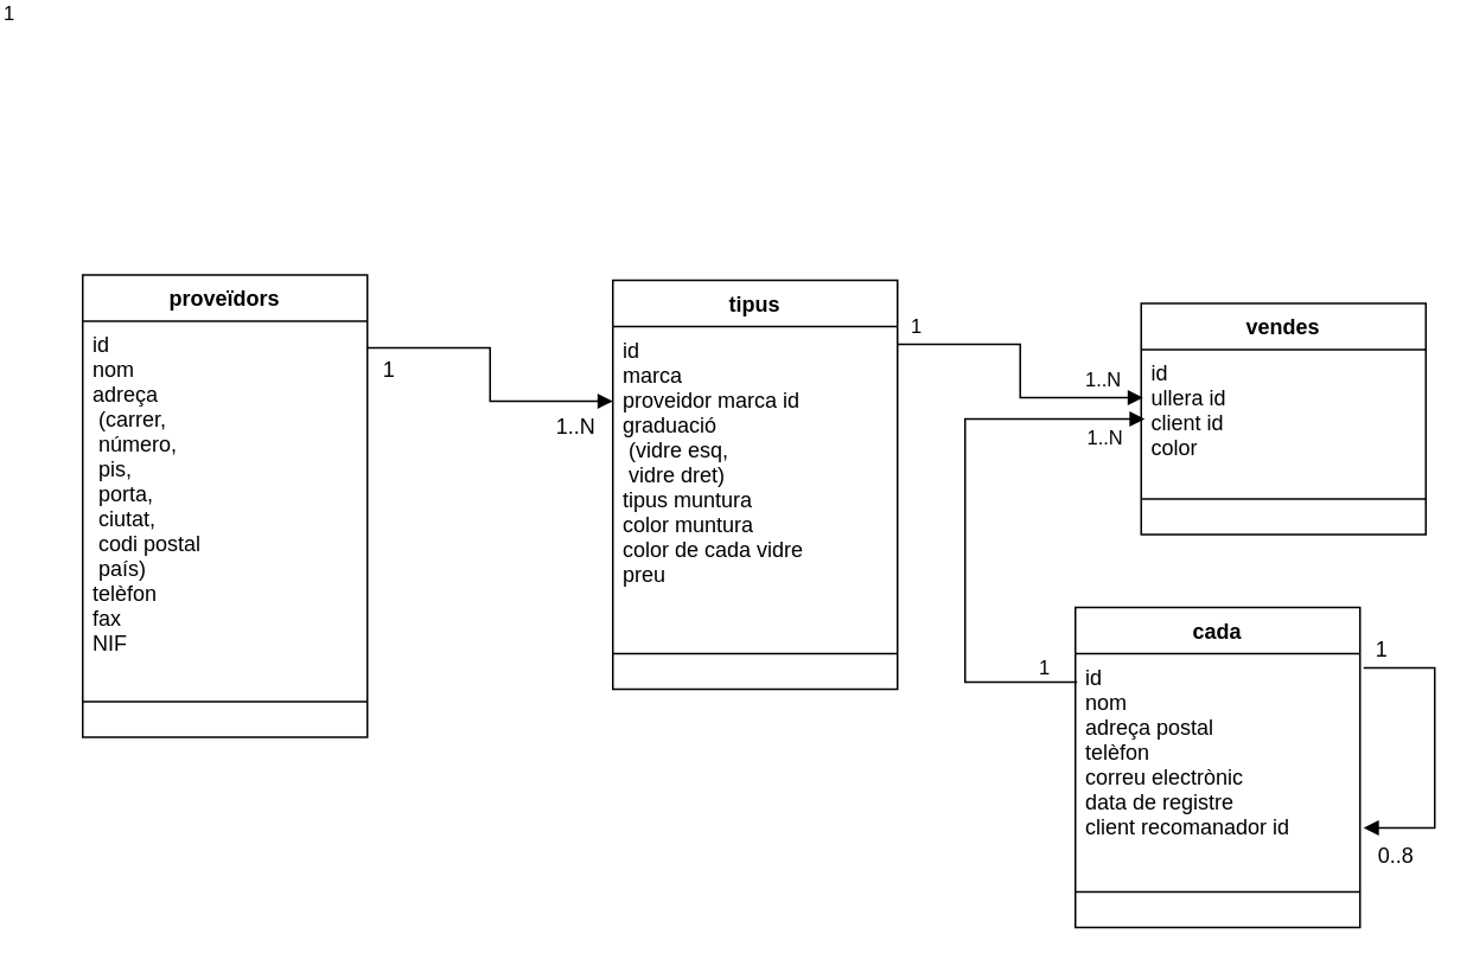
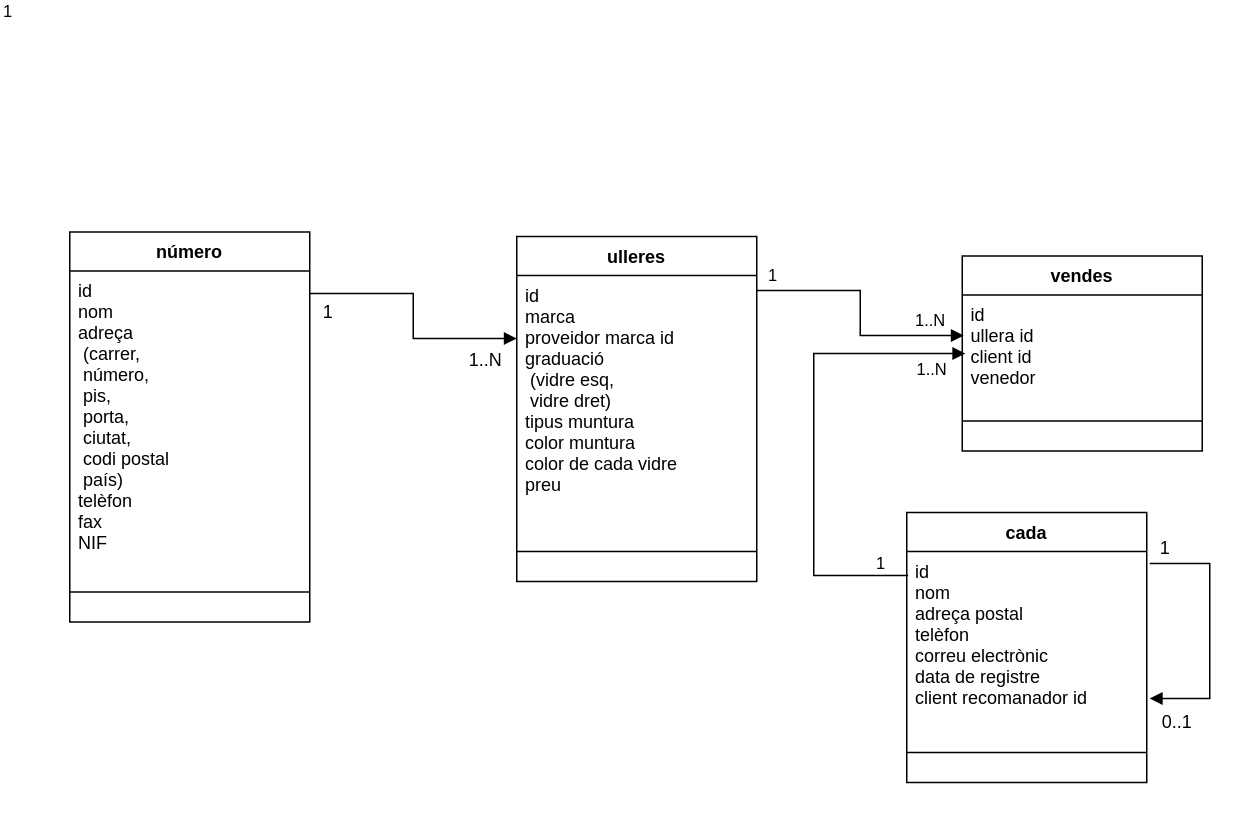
  <mxCell id="0" />
  <mxCell id="1" parent="0" />
- <mxCell id="2" value="proveïdors" style="swimlane;fontStyle=1;align=center;verticalAlign=top;childLayout=stackLayout;horizontal=1;startSize=26;horizontalStack=0;resizeParent=1;resizeParentMax=0;resizeLast=0;collapsible=1;marginBottom=0;" parent="1" vertex="1"><mxGeometry x="20" y="20" width="160" height="260" as="geometry" /></mxCell>
+ <mxCell id="2" value="número" style="swimlane;fontStyle=1;align=center;verticalAlign=top;childLayout=stackLayout;horizontal=1;startSize=26;horizontalStack=0;resizeParent=1;resizeParentMax=0;resizeLast=0;collapsible=1;marginBottom=0;" parent="1" vertex="1"><mxGeometry x="20" y="20" width="160" height="260" as="geometry" /></mxCell>
  <mxCell id="3" value="id&#10;nom&#10;adreça&#10;  (carrer, &#10;  número, &#10;  pis, &#10;  porta, &#10;  ciutat, &#10;  codi postal &#10;  país)&#10;telèfon&#10;fax&#10;NIF" style="text;strokeColor=none;fillColor=none;align=left;verticalAlign=top;spacingLeft=4;spacingRight=4;overflow=hidden;rotatable=0;points=[[0,0.5],[1,0.5]];portConstraint=eastwest;" parent="2" vertex="1"><mxGeometry y="26" width="160" height="194" as="geometry" /></mxCell>
  <mxCell id="4" value="" style="line;strokeWidth=1;fillColor=none;align=left;verticalAlign=middle;spacingTop=-1;spacingLeft=3;spacingRight=3;rotatable=0;labelPosition=right;points=[];portConstraint=eastwest;" parent="2" vertex="1"><mxGeometry y="220" width="160" height="40" as="geometry" /></mxCell>
  <mxCell id="5" value="vendes" style="swimlane;fontStyle=1;align=center;verticalAlign=top;childLayout=stackLayout;horizontal=1;startSize=26;horizontalStack=0;resizeParent=1;resizeParentMax=0;resizeLast=0;collapsible=1;marginBottom=0;" parent="1" vertex="1"><mxGeometry x="615" y="36" width="160" height="130" as="geometry" /></mxCell>
- <mxCell id="6" value="id&#10;ullera id&#10;client id&#10;color" style="text;strokeColor=none;fillColor=none;align=left;verticalAlign=top;spacingLeft=4;spacingRight=4;overflow=hidden;rotatable=0;points=[[0,0.5],[1,0.5]];portConstraint=eastwest;" parent="5" vertex="1"><mxGeometry y="26" width="160" height="64" as="geometry" /></mxCell>
+ <mxCell id="6" value="id&#10;ullera id&#10;client id&#10;venedor" style="text;strokeColor=none;fillColor=none;align=left;verticalAlign=top;spacingLeft=4;spacingRight=4;overflow=hidden;rotatable=0;points=[[0,0.5],[1,0.5]];portConstraint=eastwest;" parent="5" vertex="1"><mxGeometry y="26" width="160" height="64" as="geometry" /></mxCell>
  <mxCell id="7" value="" style="line;strokeWidth=1;fillColor=none;align=left;verticalAlign=middle;spacingTop=-1;spacingLeft=3;spacingRight=3;rotatable=0;labelPosition=right;points=[];portConstraint=eastwest;" parent="5" vertex="1"><mxGeometry y="90" width="160" height="40" as="geometry" /></mxCell>
  <mxCell id="8" value="" style="endArrow=block;endFill=1;html=1;edgeStyle=orthogonalEdgeStyle;align=left;verticalAlign=top;rounded=0;" parent="1" source="3" edge="1"><mxGeometry x="-1" relative="1" as="geometry"><mxPoint x="208" y="61" as="sourcePoint" /><mxPoint x="318" y="91" as="targetPoint" /><Array as="points"><mxPoint x="249" y="61" /><mxPoint x="249" y="91" /></Array></mxGeometry></mxCell>
  <mxCell id="9" value="1" style="edgeLabel;resizable=0;html=1;align=left;verticalAlign=bottom;" parent="8" connectable="0" vertex="1"><mxGeometry x="-1" relative="1" as="geometry"><mxPoint x="-206" y="-180" as="offset" /></mxGeometry></mxCell>
  <mxCell id="10" value="1..N" style="text;html=1;resizable=0;autosize=1;align=center;verticalAlign=middle;points=[];fillColor=none;strokeColor=none;rounded=0;" parent="1" vertex="1"><mxGeometry x="277" y="96" width="40" height="20" as="geometry" /></mxCell>
  <mxCell id="11" value="1" style="text;html=1;resizable=0;autosize=1;align=center;verticalAlign=middle;points=[];fillColor=none;strokeColor=none;rounded=0;" parent="1" vertex="1"><mxGeometry x="181.92" y="64.03" width="20" height="20" as="geometry" /></mxCell>
- <mxCell id="12" value="tipus" style="swimlane;fontStyle=1;align=center;verticalAlign=top;childLayout=stackLayout;horizontal=1;startSize=26;horizontalStack=0;resizeParent=1;resizeParentMax=0;resizeLast=0;collapsible=1;marginBottom=0;" parent="1" vertex="1"><mxGeometry x="318" y="23" width="160" height="230" as="geometry" /></mxCell>
+ <mxCell id="12" value="ulleres" style="swimlane;fontStyle=1;align=center;verticalAlign=top;childLayout=stackLayout;horizontal=1;startSize=26;horizontalStack=0;resizeParent=1;resizeParentMax=0;resizeLast=0;collapsible=1;marginBottom=0;" parent="1" vertex="1"><mxGeometry x="318" y="23" width="160" height="230" as="geometry" /></mxCell>
  <mxCell id="13" value="id&#10;marca&#10;proveidor marca id &#10;graduació &#10;  (vidre esq,&#10;  vidre dret)&#10;tipus muntura &#10;color muntura&#10;color de cada vidre&#10;preu" style="text;strokeColor=none;fillColor=none;align=left;verticalAlign=top;spacingLeft=4;spacingRight=4;overflow=hidden;rotatable=0;points=[[0,0.5],[1,0.5]];portConstraint=eastwest;" parent="12" vertex="1"><mxGeometry y="26" width="160" height="164" as="geometry" /></mxCell>
  <mxCell id="14" value="" style="line;strokeWidth=1;fillColor=none;align=left;verticalAlign=middle;spacingTop=-1;spacingLeft=3;spacingRight=3;rotatable=0;labelPosition=right;points=[];portConstraint=eastwest;" parent="12" vertex="1"><mxGeometry y="190" width="160" height="40" as="geometry" /></mxCell>
  <mxCell id="15" value="" style="endArrow=block;endFill=1;html=1;edgeStyle=orthogonalEdgeStyle;align=left;verticalAlign=top;rounded=0;" parent="1" edge="1"><mxGeometry x="-1" relative="1" as="geometry"><mxPoint x="740" y="241.03" as="sourcePoint" /><mxPoint x="740" y="331" as="targetPoint" /><Array as="points"><mxPoint x="780" y="241" /><mxPoint x="780" y="331" /><mxPoint x="740" y="331" /></Array></mxGeometry></mxCell>
  <mxCell id="16" value="1" style="text;html=1;resizable=0;autosize=1;align=center;verticalAlign=middle;points=[];fillColor=none;strokeColor=none;rounded=0;" parent="1" vertex="1"><mxGeometry x="740" y="221" width="20" height="20" as="geometry" /></mxCell>
- <mxCell id="17" value="0..8" style="text;html=1;resizable=0;autosize=1;align=center;verticalAlign=middle;points=[];fillColor=none;strokeColor=none;rounded=0;" parent="1" vertex="1"><mxGeometry x="738" y="337" width="40" height="20" as="geometry" /></mxCell>
+ <mxCell id="17" value="0..1" style="text;html=1;resizable=0;autosize=1;align=center;verticalAlign=middle;points=[];fillColor=none;strokeColor=none;rounded=0;" parent="1" vertex="1"><mxGeometry x="738" y="337" width="40" height="20" as="geometry" /></mxCell>
  <mxCell id="18" value="cada" style="swimlane;fontStyle=1;align=center;verticalAlign=top;childLayout=stackLayout;horizontal=1;startSize=26;horizontalStack=0;resizeParent=1;resizeParentMax=0;resizeLast=0;collapsible=1;marginBottom=0;" parent="1" vertex="1"><mxGeometry x="578" y="207" width="160" height="180" as="geometry" /></mxCell>
  <mxCell id="19" value="id&#10;nom&#10;adreça postal&#10;telèfon&#10;correu electrònic&#10;data de registre&#10;client recomanador id" style="text;strokeColor=none;fillColor=none;align=left;verticalAlign=top;spacingLeft=4;spacingRight=4;overflow=hidden;rotatable=0;points=[[0,0.5],[1,0.5]];portConstraint=eastwest;" parent="18" vertex="1"><mxGeometry y="26" width="160" height="114" as="geometry" /></mxCell>
  <mxCell id="20" value="" style="line;strokeWidth=1;fillColor=none;align=left;verticalAlign=middle;spacingTop=-1;spacingLeft=3;spacingRight=3;rotatable=0;labelPosition=right;points=[];portConstraint=eastwest;" parent="18" vertex="1"><mxGeometry y="140" width="160" height="40" as="geometry" /></mxCell>
  <mxCell id="21" value="" style="endArrow=block;endFill=1;html=1;edgeStyle=orthogonalEdgeStyle;align=left;verticalAlign=top;rounded=0;" parent="1" edge="1"><mxGeometry x="-1" relative="1" as="geometry"><mxPoint x="478" y="59.03" as="sourcePoint" /><mxPoint x="616" y="89.03" as="targetPoint" /><Array as="points"><mxPoint x="547" y="59.03" /><mxPoint x="547" y="89.03" /></Array></mxGeometry></mxCell>
  <mxCell id="22" value="" style="endArrow=block;endFill=1;html=1;edgeStyle=orthogonalEdgeStyle;align=left;verticalAlign=top;rounded=0;exitX=0.006;exitY=0.14;exitDx=0;exitDy=0;exitPerimeter=0;" parent="1" source="19" edge="1"><mxGeometry x="-1" relative="1" as="geometry"><mxPoint x="568" y="248" as="sourcePoint" /><mxPoint x="617" y="101" as="targetPoint" /><Array as="points"><mxPoint x="516" y="249" /><mxPoint x="516" y="101" /></Array></mxGeometry></mxCell>
  <mxCell id="23" value="1" style="edgeLabel;resizable=0;html=1;align=left;verticalAlign=bottom;" parent="1" connectable="0" vertex="1"><mxGeometry x="374.96" y="66.96" as="geometry"><mxPoint x="109" y="-10" as="offset" /></mxGeometry></mxCell>
  <mxCell id="24" value="1..N" style="edgeLabel;resizable=0;html=1;align=left;verticalAlign=bottom;" parent="1" connectable="0" vertex="1"><mxGeometry x="363.96" y="75.96" as="geometry"><mxPoint x="218" y="11" as="offset" /></mxGeometry></mxCell>
  <mxCell id="25" value="1" style="edgeLabel;resizable=0;html=1;align=left;verticalAlign=bottom;" parent="1" connectable="0" vertex="1"><mxGeometry x="568" y="311" as="geometry"><mxPoint x="-12" y="-62" as="offset" /></mxGeometry></mxCell>
  <mxCell id="26" value="1..N" style="edgeLabel;resizable=0;html=1;align=left;verticalAlign=bottom;" parent="1" connectable="0" vertex="1"><mxGeometry x="595" y="182" as="geometry"><mxPoint x="-12" y="-62" as="offset" /></mxGeometry></mxCell>
